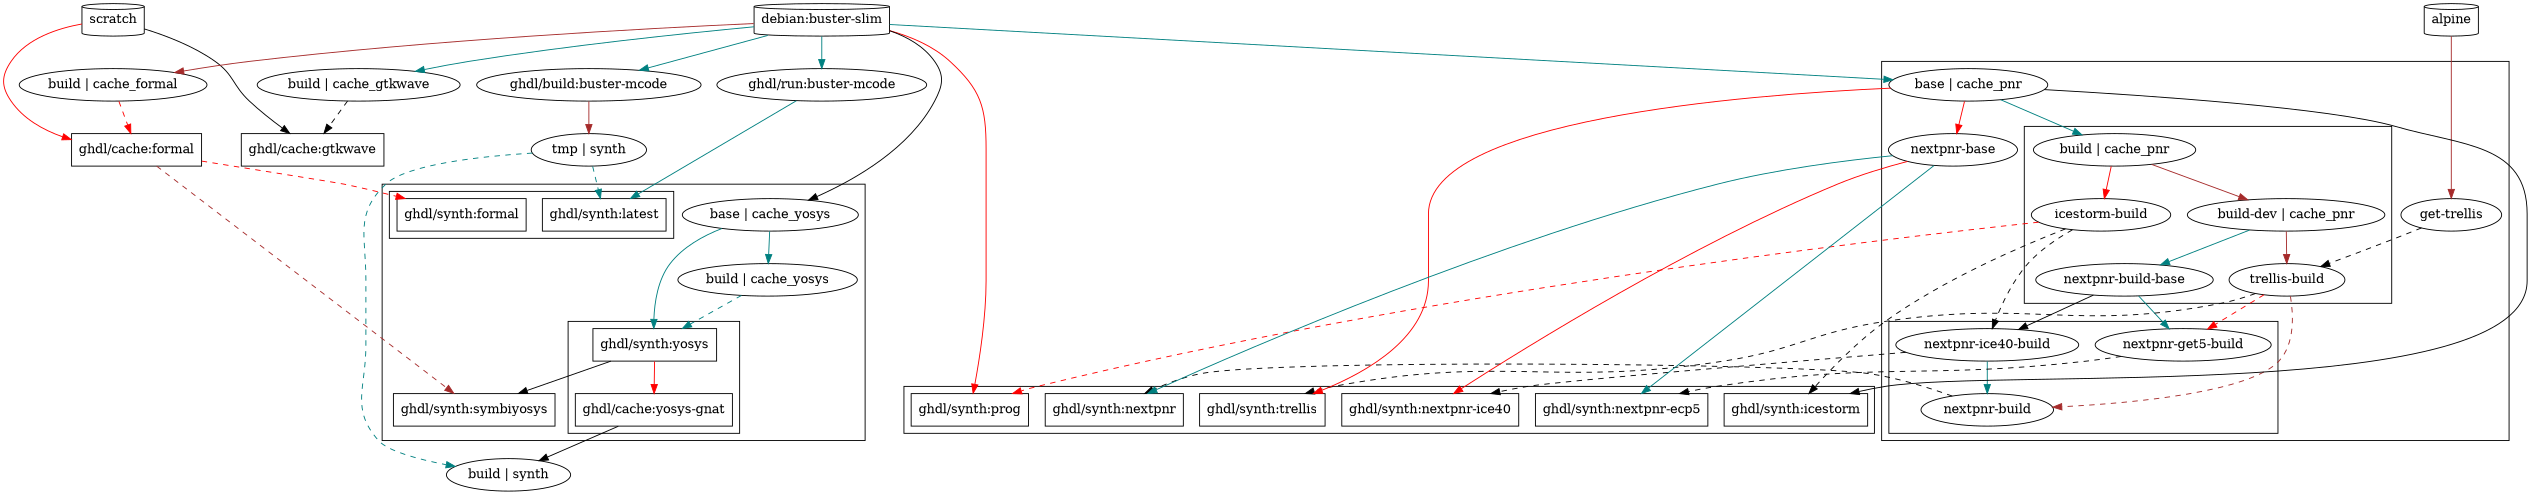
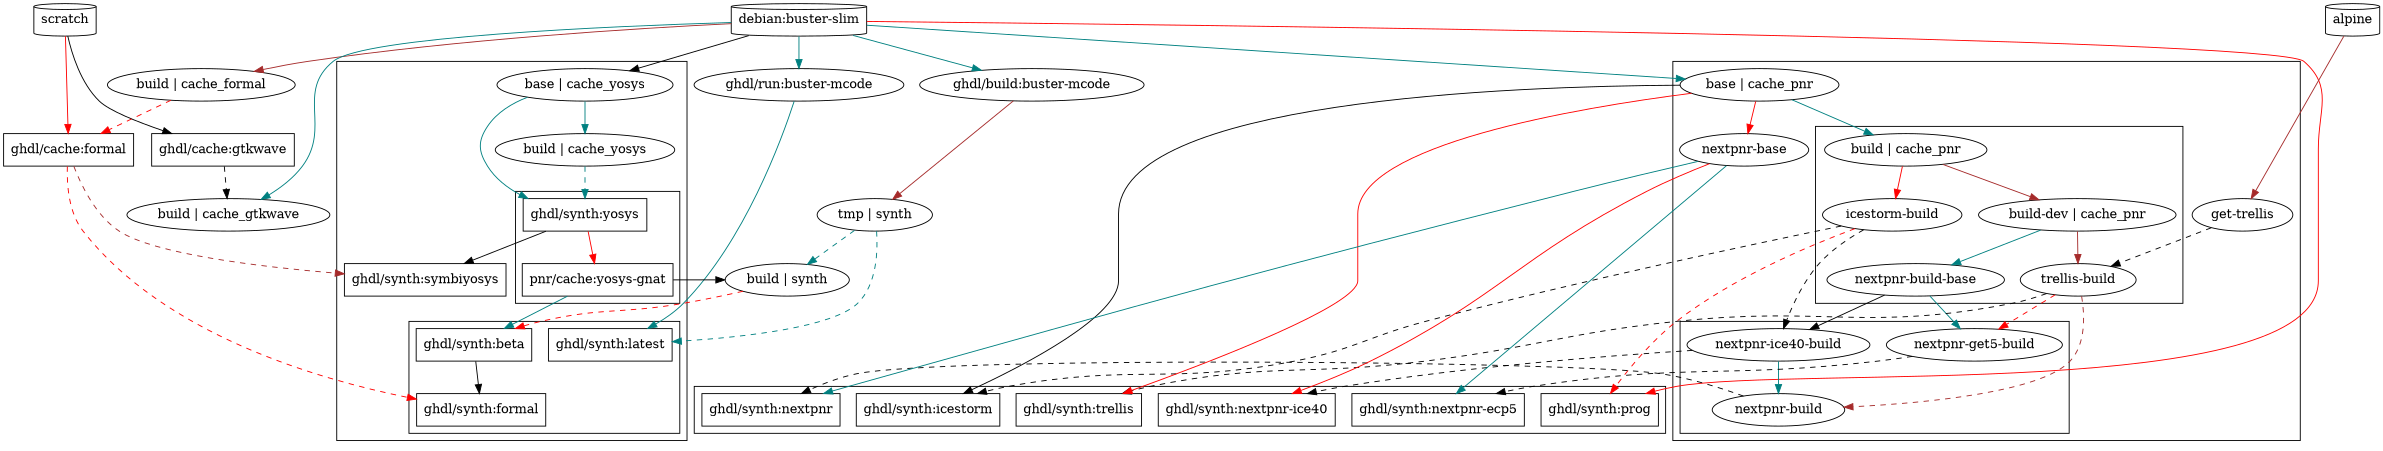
  digraph {
    edge [color=teal]
    scratch [shape=cylinder]
    "debian:buster-slim" [shape=cylinder]
    alpine [shape=cylinder]
    "ghdl/cache:formal" [shape=box]
    "ghdl/cache:gtkwave" [shape=box]
    "ghdl/build:buster-mcode"
    "ghdl/run:buster-mcode"
    "ghdl/synth:icestorm" [shape=box]
    "ghdl/synth:trellis" [shape=box]
    "ghdl/synth:prog" [shape=box]
    "ghdl/synth:nextpnr-ice40" [shape=box]
    "ghdl/synth:nextpnr-ecp5" [shape=box]
    "ghdl/synth:nextpnr" [shape=box]
    "ghdl/synth:yosys" [shape=box]
-   "ghdl/cache:yosys-gnat" [shape=box]
+   "ghdl/cache:yosys-gnat" [shape=box label="pnr/cache:yosys-gnat"]
    "ghdl/synth:latest" [shape=box]
+   "ghdl/synth:beta" [shape=box]
    "ghdl/synth:formal" [shape=box]
    "base | cache_yosys"
    "build | cache_yosys"
    "ghdl/synth:symbiyosys" [shape=box]
    "build | cache_pnr"
    "icestorm-build"
    "build-dev | cache_pnr"
    "nextpnr-build-base"
    "trellis-build"
    "nextpnr-ice40-build"
    n28 [label="nextpnr-get5-build"]
    "nextpnr-build"
    "get-trellis"
    "base | cache_pnr"
    "nextpnr-base"
    "build | cache_formal"
    "build | cache_gtkwave"
    "tmp | synth"
    "build | synth"
    subgraph sub_1 {
      rank=same
      scratch
      "debian:buster-slim"
      alpine
    }
    subgraph sub_2 {
      rank=same
      "ghdl/cache:formal"
      "ghdl/cache:gtkwave"
    }
    subgraph sub_3 {
      rank=same
      "ghdl/build:buster-mcode"
      "ghdl/run:buster-mcode"
    }
    subgraph cluster_4 {
      "ghdl/synth:icestorm"
      "ghdl/synth:trellis"
      "ghdl/synth:prog"
      "ghdl/synth:nextpnr-ice40"
      "ghdl/synth:nextpnr-ecp5"
      "ghdl/synth:nextpnr"
    }
    subgraph cluster_5 {
      "base | cache_yosys"
      "build | cache_yosys"
      "ghdl/synth:symbiyosys"
      subgraph cluster_6 {
        "ghdl/synth:yosys"
        "ghdl/cache:yosys-gnat"
      }
      subgraph cluster_7 {
        "ghdl/synth:latest"
+       "ghdl/synth:beta"
        "ghdl/synth:formal"
      }
    }
    subgraph cluster_8 {
      "get-trellis"
      "base | cache_pnr"
      "nextpnr-base"
      subgraph cluster_9 {
        "build | cache_pnr"
        "icestorm-build"
        "build-dev | cache_pnr"
        "nextpnr-build-base"
        "trellis-build"
      }
      subgraph cluster_10 {
        "nextpnr-ice40-build"
        n28
        "nextpnr-build"
      }
    }
    scratch -> "ghdl/cache:formal" [color=red]
    scratch -> "ghdl/cache:gtkwave" [color=black]
    "debian:buster-slim" -> "ghdl/build:buster-mcode"
    "debian:buster-slim" -> "ghdl/run:buster-mcode"
    "debian:buster-slim" -> "ghdl/synth:prog" [color=red]
    "debian:buster-slim" -> "base | cache_yosys" [color=black]
    "debian:buster-slim" -> "base | cache_pnr"
    "debian:buster-slim" -> "build | cache_formal" [color=brown]
    "debian:buster-slim" -> "build | cache_gtkwave"
    alpine -> "get-trellis" [color=brown]
    "ghdl/cache:formal" -> "ghdl/synth:formal" [color=red style=dashed]
    "ghdl/cache:formal" -> "ghdl/synth:symbiyosys" [color=brown style=dashed]
    "ghdl/build:buster-mcode" -> "tmp | synth" [color=brown]
    "ghdl/run:buster-mcode" -> "ghdl/synth:latest"
    "ghdl/synth:yosys" -> "ghdl/cache:yosys-gnat" [color=red]
    "ghdl/synth:yosys" -> "ghdl/synth:symbiyosys" [color=black]
+   "ghdl/cache:yosys-gnat" -> "ghdl/synth:beta"
    "ghdl/cache:yosys-gnat" -> "build | synth" [color=black]
+   "ghdl/synth:beta" -> "ghdl/synth:formal" [color=black]
    "base | cache_yosys" -> "ghdl/synth:yosys"
    "base | cache_yosys" -> "build | cache_yosys"
    "build | cache_yosys" -> "ghdl/synth:yosys" [style=dashed]
    "build | cache_pnr" -> "icestorm-build" [color=red]
    "build | cache_pnr" -> "build-dev | cache_pnr" [color=brown]
    "icestorm-build" -> "ghdl/synth:icestorm" [color=black style=dashed]
    "icestorm-build" -> "ghdl/synth:prog" [color=red style=dashed]
    "icestorm-build" -> "nextpnr-ice40-build" [color=black style=dashed]
    "build-dev | cache_pnr" -> "nextpnr-build-base"
    "build-dev | cache_pnr" -> "trellis-build" [color=brown]
    "nextpnr-build-base" -> "nextpnr-ice40-build" [color=black]
    "nextpnr-build-base" -> n28
    "trellis-build" -> "ghdl/synth:trellis" [color=black style=dashed]
    "trellis-build" -> n28 [color=red style=dashed]
    "trellis-build" -> "nextpnr-build" [color=brown style=dashed]
    "nextpnr-ice40-build" -> "ghdl/synth:nextpnr-ice40" [color=black style=dashed]
    "nextpnr-ice40-build" -> "nextpnr-build"
    n28 -> "ghdl/synth:nextpnr-ecp5" [color=black style=dashed]
    "nextpnr-build" -> "ghdl/synth:nextpnr" [color=black style=dashed]
    "get-trellis" -> "trellis-build" [color=black style=dashed]
    "base | cache_pnr" -> "ghdl/synth:icestorm" [color=black]
    "base | cache_pnr" -> "ghdl/synth:trellis" [color=red]
    "base | cache_pnr" -> "build | cache_pnr"
    "base | cache_pnr" -> "nextpnr-base" [color=red]
    "nextpnr-base" -> "ghdl/synth:nextpnr-ice40" [color=red]
    "nextpnr-base" -> "ghdl/synth:nextpnr-ecp5"
    "nextpnr-base" -> "ghdl/synth:nextpnr"
    "build | cache_formal" -> "ghdl/cache:formal" [color=red style=dashed]
-   "build | cache_gtkwave" -> "ghdl/cache:gtkwave" [color=black style=dashed]
+   "ghdl/cache:gtkwave" -> "build | cache_gtkwave" [color=black style=dashed]
    "tmp | synth" -> "ghdl/synth:latest" [style=dashed]
    "tmp | synth" -> "build | synth" [style=dashed]
+   "build | synth" -> "ghdl/synth:beta" [color=red style=dashed]
  }
